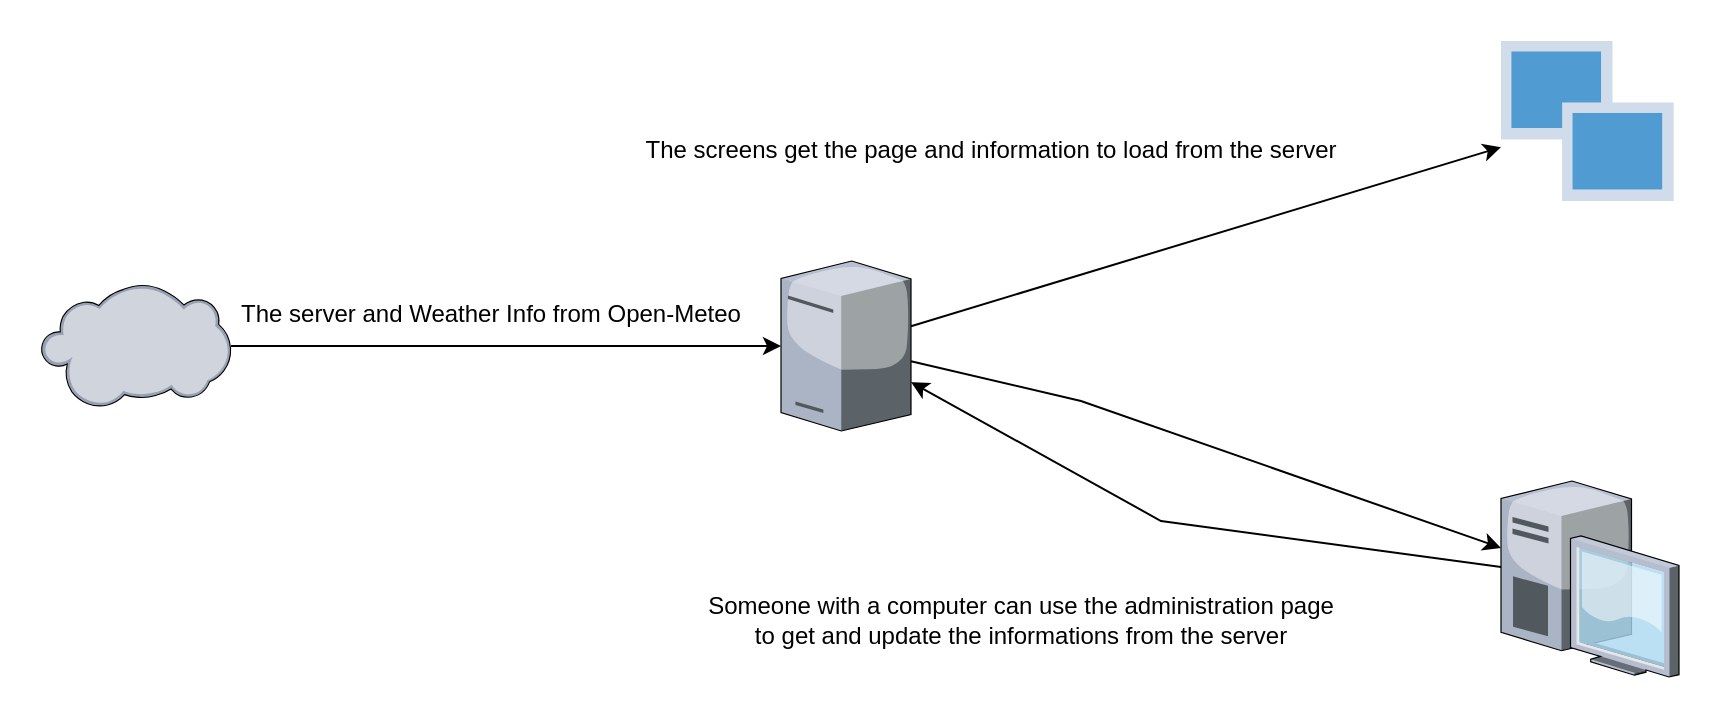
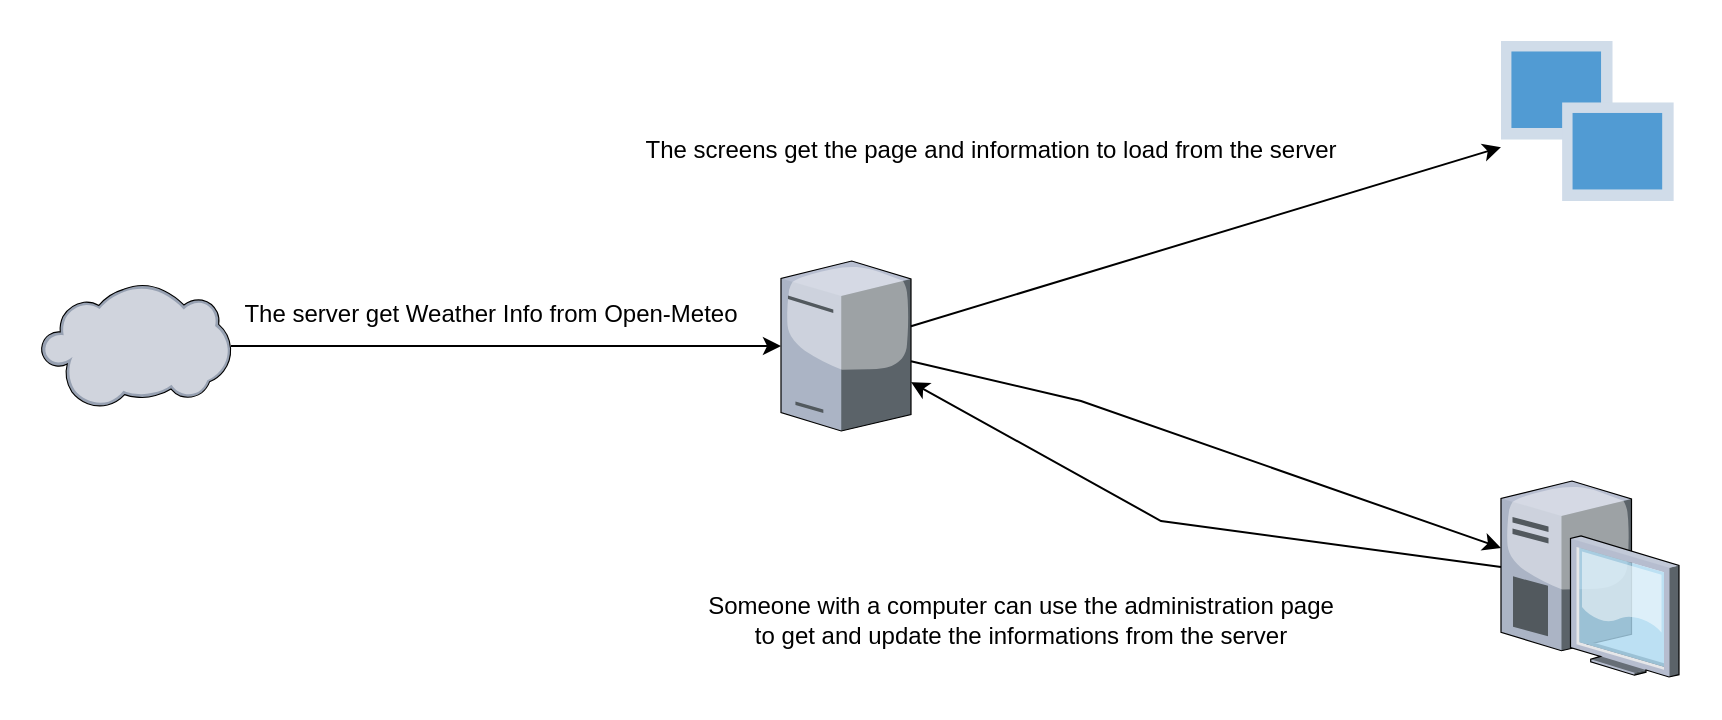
  <mxCell id="0" />
  <mxCell id="1" parent="0" />
  <mxCell id="2" value="" style="verticalLabelPosition=bottom;sketch=0;aspect=fixed;html=1;verticalAlign=top;strokeColor=none;align=center;outlineConnect=0;shape=mxgraph.citrix.cloud;" vertex="1" parent="1"><mxGeometry y="141.5" width="95" height="62" as="geometry" x="20" /></mxCell>
  <mxCell id="3" value="" style="verticalLabelPosition=bottom;sketch=0;aspect=fixed;html=1;verticalAlign=top;strokeColor=none;align=center;outlineConnect=0;shape=mxgraph.citrix.tower_server;" vertex="1" parent="1"><mxGeometry x="390" y="130" width="65" height="85" as="geometry" /></mxCell>
  <mxCell id="4" value="" style="verticalLabelPosition=bottom;sketch=0;aspect=fixed;html=1;verticalAlign=top;strokeColor=none;align=center;outlineConnect=0;shape=mxgraph.citrix.role_load_testing_launcher;" vertex="1" parent="1"><mxGeometry x="750" y="20" width="86.32" height="80" as="geometry" /></mxCell>
  <mxCell id="5" value="" style="verticalLabelPosition=bottom;sketch=0;aspect=fixed;html=1;verticalAlign=top;strokeColor=none;align=center;outlineConnect=0;shape=mxgraph.citrix.desktop;" vertex="1" parent="1"><mxGeometry x="750" y="240" width="89" height="98" as="geometry" /></mxCell>
  <mxCell id="6" value="" style="endArrow=classic;html=1;rounded=0;" edge="1" parent="1" source="2" target="3"><mxGeometry width="50" height="50" relative="1" as="geometry"><mxPoint x="440" y="410" as="sourcePoint" /><mxPoint x="220" y="310" as="targetPoint" /></mxGeometry></mxCell>
- <mxCell id="7" value="The server and Weather Info from Open-Meteo" style="text;html=1;align=center;verticalAlign=middle;resizable=0;points=[];autosize=1;strokeColor=none;fillColor=none;" vertex="1" parent="1"><mxGeometry x="110" y="141.5" width="270" height="30" as="geometry" /></mxCell>
+ <mxCell id="7" value="The server get Weather Info from Open-Meteo" style="text;html=1;align=center;verticalAlign=middle;resizable=0;points=[];autosize=1;strokeColor=none;fillColor=none;" vertex="1" parent="1"><mxGeometry x="110" y="141.5" width="270" height="30" as="geometry" /></mxCell>
  <mxCell id="8" value="" style="endArrow=classic;html=1;rounded=0;" edge="1" parent="1" source="3" target="5"><mxGeometry width="50" height="50" relative="1" as="geometry"><mxPoint x="350" y="310" as="sourcePoint" /><mxPoint x="490" y="360" as="targetPoint" /><Array as="points"><mxPoint x="540" y="200" /></Array></mxGeometry></mxCell>
  <mxCell id="9" value="" style="endArrow=classic;html=1;rounded=0;" edge="1" parent="1" source="3" target="4"><mxGeometry width="50" height="50" relative="1" as="geometry"><mxPoint x="440" y="410" as="sourcePoint" /><mxPoint x="500" y="60" as="targetPoint" /></mxGeometry></mxCell>
  <mxCell id="10" value="" style="endArrow=classic;html=1;rounded=0;" edge="1" parent="1" source="5" target="3"><mxGeometry width="50" height="50" relative="1" as="geometry"><mxPoint x="440" y="410" as="sourcePoint" /><mxPoint x="490" y="360" as="targetPoint" /><Array as="points"><mxPoint x="580" y="260" /></Array></mxGeometry></mxCell>
  <mxCell id="11" value="&lt;div&gt;The screens get the page and information to load from the server&lt;/div&gt;" style="text;html=1;align=center;verticalAlign=middle;resizable=0;points=[];autosize=1;strokeColor=none;fillColor=none;" vertex="1" parent="1"><mxGeometry x="310" y="60" width="370" height="30" as="geometry" /></mxCell>
  <mxCell id="12" value="&lt;div&gt;Someone with a computer can use the administration page&lt;/div&gt;&lt;div&gt;to get and update the informations from the server&lt;/div&gt;" style="text;html=1;align=center;verticalAlign=middle;resizable=0;points=[];autosize=1;strokeColor=none;fillColor=none;" vertex="1" parent="1"><mxGeometry x="340" y="290" width="340" height="40" as="geometry" /></mxCell>
